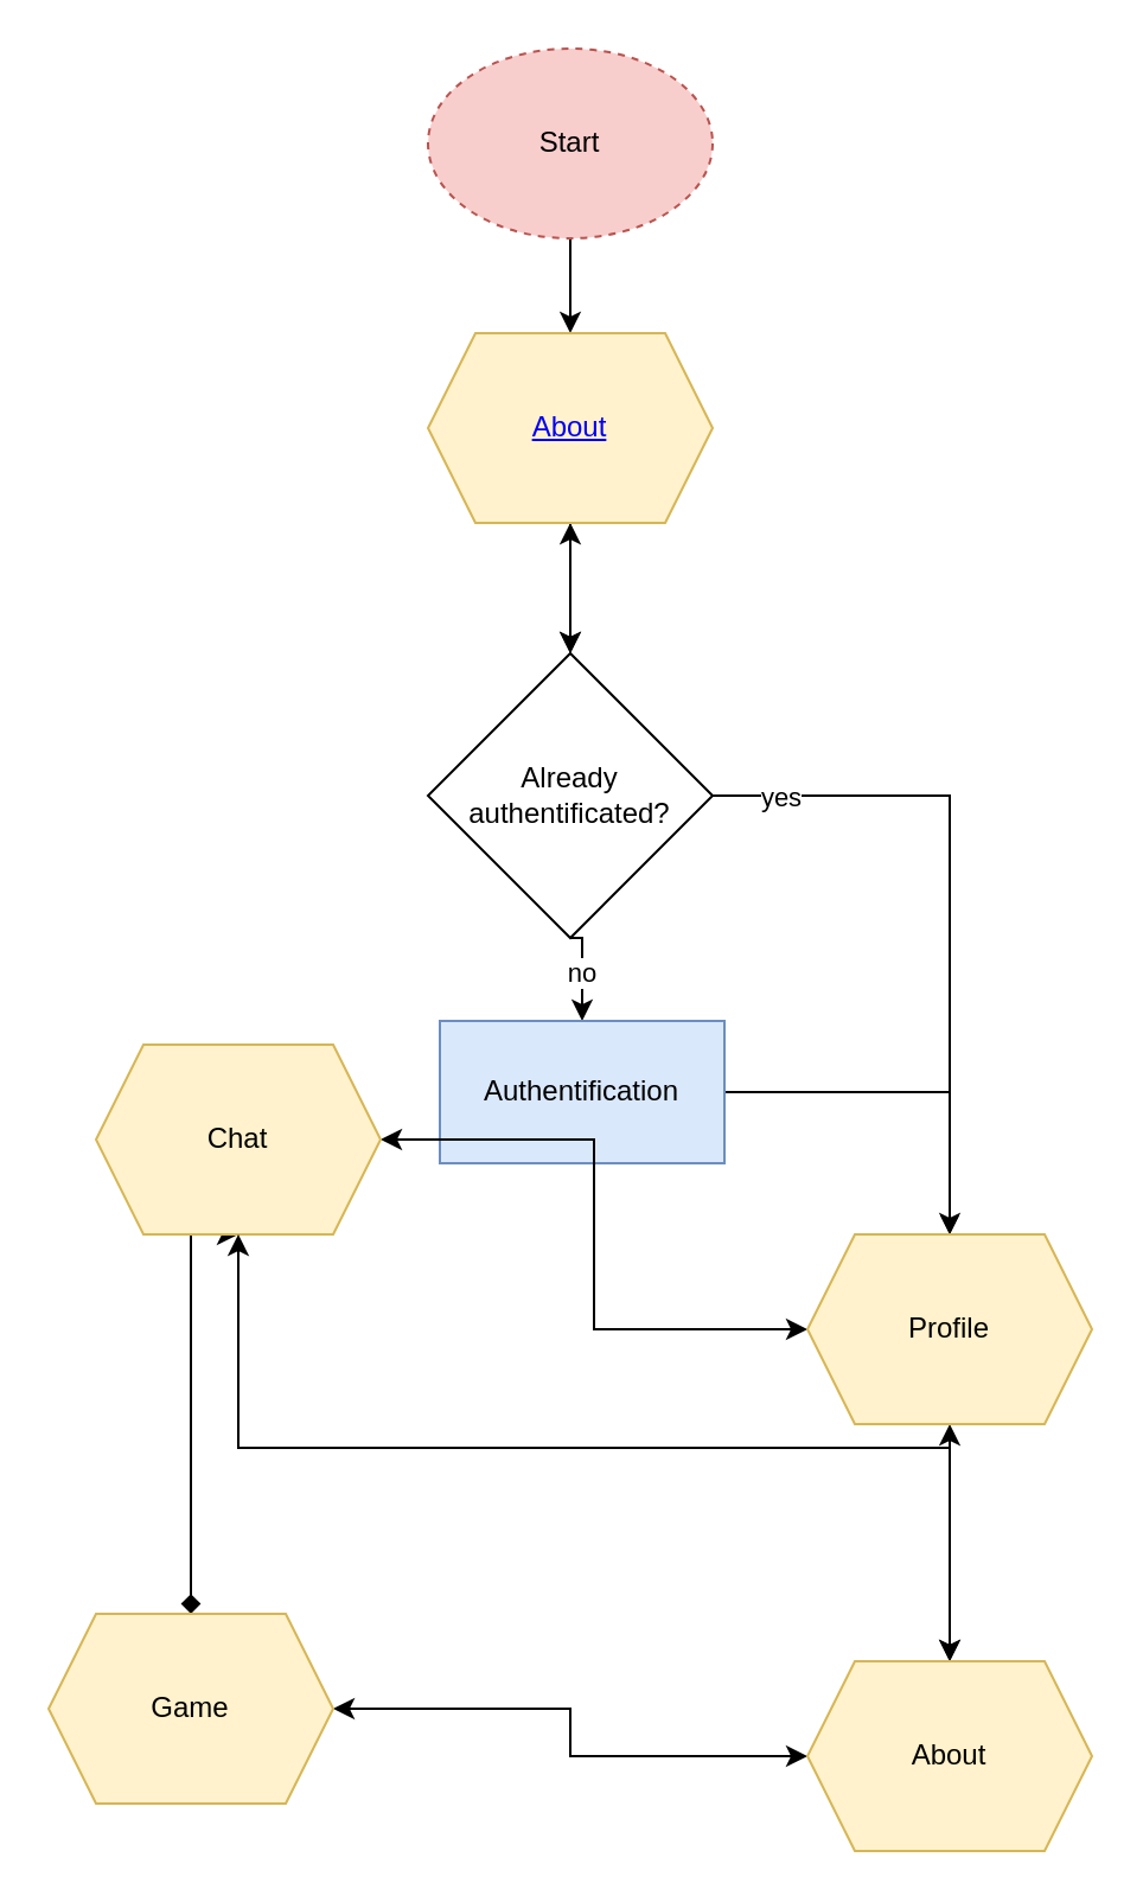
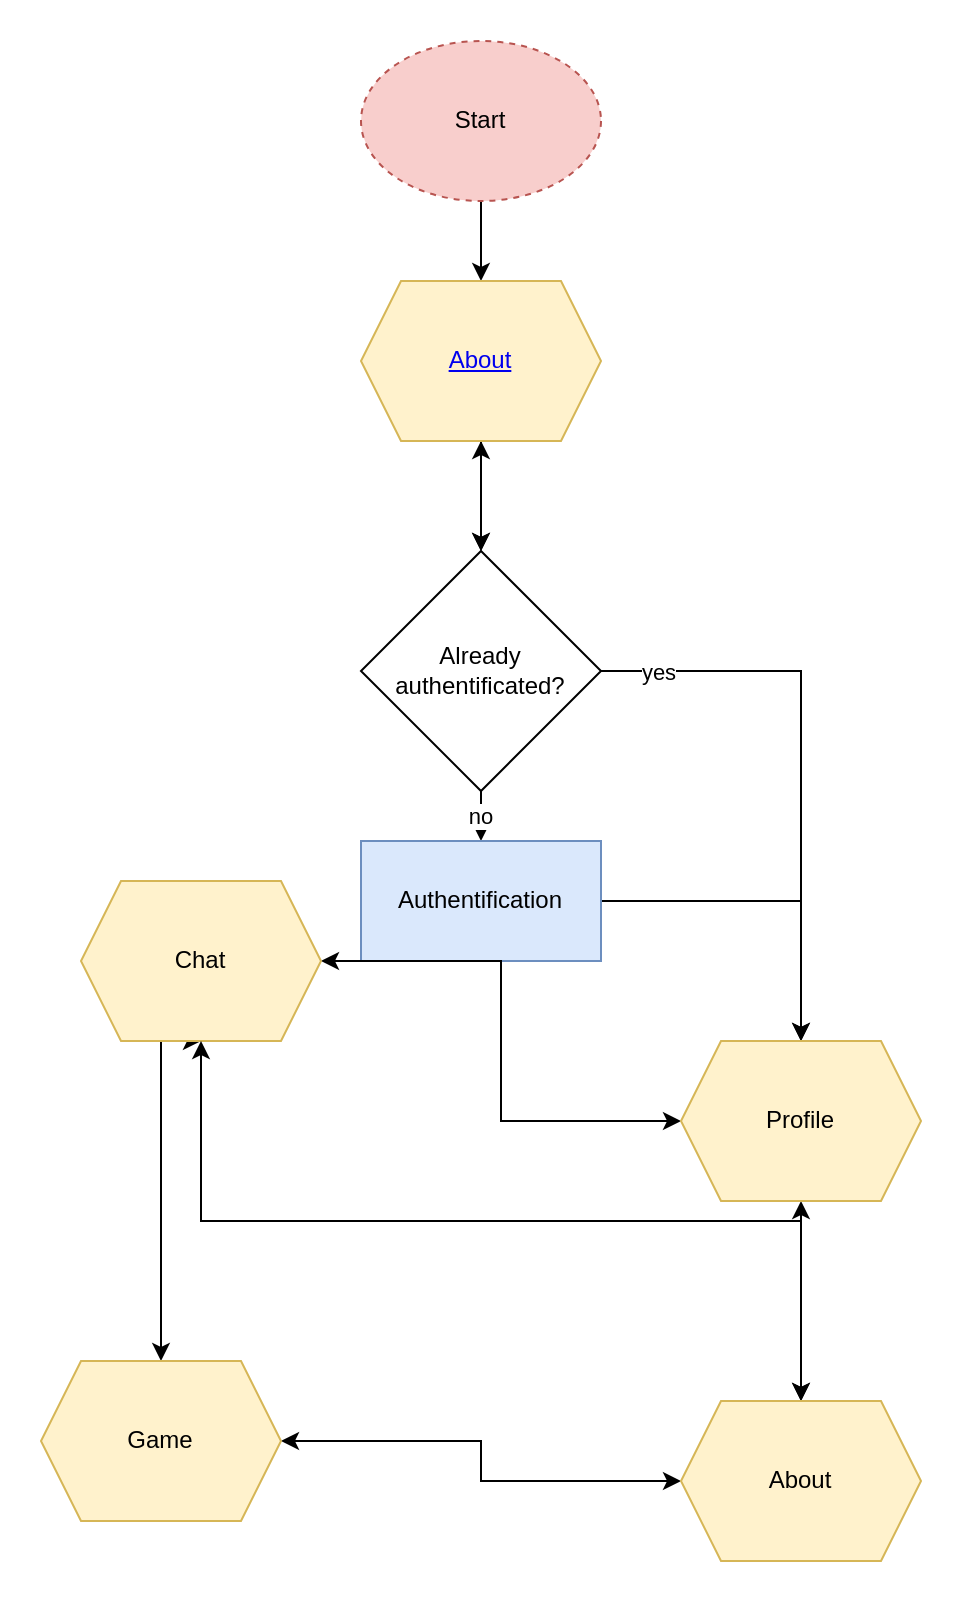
  <mxCell id="0" />
  <mxCell id="1" parent="0" />
- <mxCell id="2" style="edgeStyle=orthogonalEdgeStyle;rounded=0;orthogonalLoop=1;jettySize=auto;html=1;exitX=1;exitY=0.5;exitDx=0;exitDy=0;endArrow=open;" edge="1" parent="1" source="5" target="12"><mxGeometry relative="1" as="geometry" /></mxCell>
+ <mxCell id="2" style="edgeStyle=orthogonalEdgeStyle;rounded=0;orthogonalLoop=1;jettySize=auto;html=1;exitX=1;exitY=0.5;exitDx=0;exitDy=0;" edge="1" parent="1" source="5" target="12"><mxGeometry relative="1" as="geometry" /></mxCell>
  <mxCell id="3" value="yes" style="edgeLabel;html=1;align=center;verticalAlign=middle;resizable=0;points=[];" vertex="1" connectable="0" parent="2"><mxGeometry x="-0.8" y="-4" relative="1" as="geometry"><mxPoint y="-4" as="offset" /></mxGeometry></mxCell>
  <mxCell id="4" value="no" style="edgeStyle=orthogonalEdgeStyle;rounded=0;orthogonalLoop=1;jettySize=auto;html=1;exitX=0.5;exitY=1;exitDx=0;exitDy=0;entryX=0.5;entryY=0;entryDx=0;entryDy=0;" edge="1" parent="1" source="5" target="7"><mxGeometry relative="1" as="geometry" /></mxCell>
  <mxCell id="5" value="Already authentificated?" style="rhombus;whiteSpace=wrap;html=1;" vertex="1" parent="1"><mxGeometry x="180" y="275" width="120" height="120" as="geometry" /></mxCell>
  <mxCell id="6" style="edgeStyle=orthogonalEdgeStyle;rounded=0;orthogonalLoop=1;jettySize=auto;html=1;exitX=1;exitY=0.5;exitDx=0;exitDy=0;" edge="1" parent="1" source="7" target="12"><mxGeometry relative="1" as="geometry" /></mxCell>
- <mxCell id="7" value="Authentification" style="rounded=0;whiteSpace=wrap;html=1;fillColor=#dae8fc;strokeColor=#6c8ebf;" vertex="1" parent="1"><mxGeometry x="185" y="430" width="120" height="60" as="geometry" /></mxCell>
+ <mxCell id="7" value="Authentification" style="rounded=0;whiteSpace=wrap;html=1;fillColor=#dae8fc;strokeColor=#6c8ebf;" vertex="1" parent="1"><mxGeometry x="180" y="420" width="120" height="60" as="geometry" /></mxCell>
  <mxCell id="8" style="edgeStyle=orthogonalEdgeStyle;rounded=0;orthogonalLoop=1;jettySize=auto;html=1;exitX=0.5;exitY=1;exitDx=0;exitDy=0;entryX=0.5;entryY=0;entryDx=0;entryDy=0;" edge="1" parent="1" source="9" target="19"><mxGeometry relative="1" as="geometry" /></mxCell>
  <mxCell id="9" value="Start" style="ellipse;whiteSpace=wrap;html=1;fillColor=#f8cecc;strokeColor=#b85450;dashed=1;" vertex="1" parent="1"><mxGeometry x="180" y="20" width="120" height="80" as="geometry" /></mxCell>
  <mxCell id="10" style="edgeStyle=orthogonalEdgeStyle;rounded=0;orthogonalLoop=1;jettySize=auto;html=1;exitX=0;exitY=0.5;exitDx=0;exitDy=0;entryX=1;entryY=0.5;entryDx=0;entryDy=0;startArrow=classic;startFill=1;" edge="1" parent="1" source="12" target="14"><mxGeometry relative="1" as="geometry" /></mxCell>
  <mxCell id="11" style="edgeStyle=orthogonalEdgeStyle;rounded=0;orthogonalLoop=1;jettySize=auto;html=1;exitX=0.5;exitY=1;exitDx=0;exitDy=0;startArrow=classic;startFill=1;" edge="1" parent="1" source="12" target="21"><mxGeometry relative="1" as="geometry" /></mxCell>
  <mxCell id="12" value="&lt;div&gt;Profile&lt;/div&gt;" style="shape=hexagon;perimeter=hexagonPerimeter2;whiteSpace=wrap;html=1;fixedSize=1;fillColor=#fff2cc;strokeColor=#d6b656;" vertex="1" parent="1"><mxGeometry x="340" y="520" width="120" height="80" as="geometry" /></mxCell>
- <mxCell id="13" style="edgeStyle=orthogonalEdgeStyle;rounded=0;orthogonalLoop=1;jettySize=auto;html=1;exitX=0.5;exitY=1;exitDx=0;exitDy=0;entryX=0.5;entryY=0;entryDx=0;entryDy=0;startArrow=classic;startFill=1;endArrow=diamond;" edge="1" parent="1" source="14" target="16"><mxGeometry relative="1" as="geometry"><Array as="points"><mxPoint x="80" y="670" /><mxPoint x="80" y="670" /></Array></mxGeometry></mxCell>
+ <mxCell id="13" style="edgeStyle=orthogonalEdgeStyle;rounded=0;orthogonalLoop=1;jettySize=auto;html=1;exitX=0.5;exitY=1;exitDx=0;exitDy=0;entryX=0.5;entryY=0;entryDx=0;entryDy=0;startArrow=classic;startFill=1;" edge="1" parent="1" source="14" target="16"><mxGeometry relative="1" as="geometry"><Array as="points"><mxPoint x="80" y="670" /><mxPoint x="80" y="670" /></Array></mxGeometry></mxCell>
  <mxCell id="14" value="&lt;div&gt;Chat&lt;/div&gt;" style="shape=hexagon;perimeter=hexagonPerimeter2;whiteSpace=wrap;html=1;fixedSize=1;fillColor=#fff2cc;strokeColor=#d6b656;" vertex="1" parent="1"><mxGeometry x="40" y="440" width="120" height="80" as="geometry" /></mxCell>
  <mxCell id="15" style="edgeStyle=orthogonalEdgeStyle;rounded=0;orthogonalLoop=1;jettySize=auto;html=1;exitX=1;exitY=0.5;exitDx=0;exitDy=0;entryX=0;entryY=0.5;entryDx=0;entryDy=0;startArrow=classic;startFill=1;" edge="1" parent="1" source="16" target="21"><mxGeometry relative="1" as="geometry" /></mxCell>
  <mxCell id="16" value="&lt;div&gt;Game&lt;/div&gt;" style="shape=hexagon;perimeter=hexagonPerimeter2;whiteSpace=wrap;html=1;fixedSize=1;fillColor=#fff2cc;strokeColor=#d6b656;" vertex="1" parent="1"><mxGeometry x="20" y="680" width="120" height="80" as="geometry" /></mxCell>
  <mxCell id="17" style="edgeStyle=orthogonalEdgeStyle;rounded=0;orthogonalLoop=1;jettySize=auto;html=1;exitX=0.5;exitY=1;exitDx=0;exitDy=0;entryX=0.5;entryY=0;entryDx=0;entryDy=0;" edge="1" parent="1" source="19" target="5"><mxGeometry relative="1" as="geometry" /></mxCell>
  <mxCell id="18" value="" style="edgeStyle=orthogonalEdgeStyle;rounded=0;orthogonalLoop=1;jettySize=auto;html=1;startArrow=classic;startFill=1;" edge="1" parent="1" source="19" target="5"><mxGeometry relative="1" as="geometry" /></mxCell>
  <mxCell id="19" value="&lt;div&gt;&lt;a href=&quot;https://github.com/fyusuf-a/ft_transcendence/wiki/page-about&quot;&gt;About&lt;/a&gt;&lt;/div&gt;" style="shape=hexagon;perimeter=hexagonPerimeter2;whiteSpace=wrap;html=1;fixedSize=1;fillColor=#fff2cc;strokeColor=#d6b656;" vertex="1" parent="1"><mxGeometry x="180" y="140" width="120" height="80" as="geometry" /></mxCell>
  <mxCell id="20" style="edgeStyle=orthogonalEdgeStyle;rounded=0;orthogonalLoop=1;jettySize=auto;html=1;exitX=0.5;exitY=0;exitDx=0;exitDy=0;entryX=0.5;entryY=1;entryDx=0;entryDy=0;startArrow=classic;startFill=1;" edge="1" parent="1" source="21" target="14"><mxGeometry relative="1" as="geometry" /></mxCell>
  <mxCell id="21" value="&lt;div&gt;About&lt;/div&gt;" style="shape=hexagon;perimeter=hexagonPerimeter2;whiteSpace=wrap;html=1;fixedSize=1;fillColor=#fff2cc;strokeColor=#d6b656;" vertex="1" parent="1"><mxGeometry x="340" y="700" width="120" height="80" as="geometry" /></mxCell>
